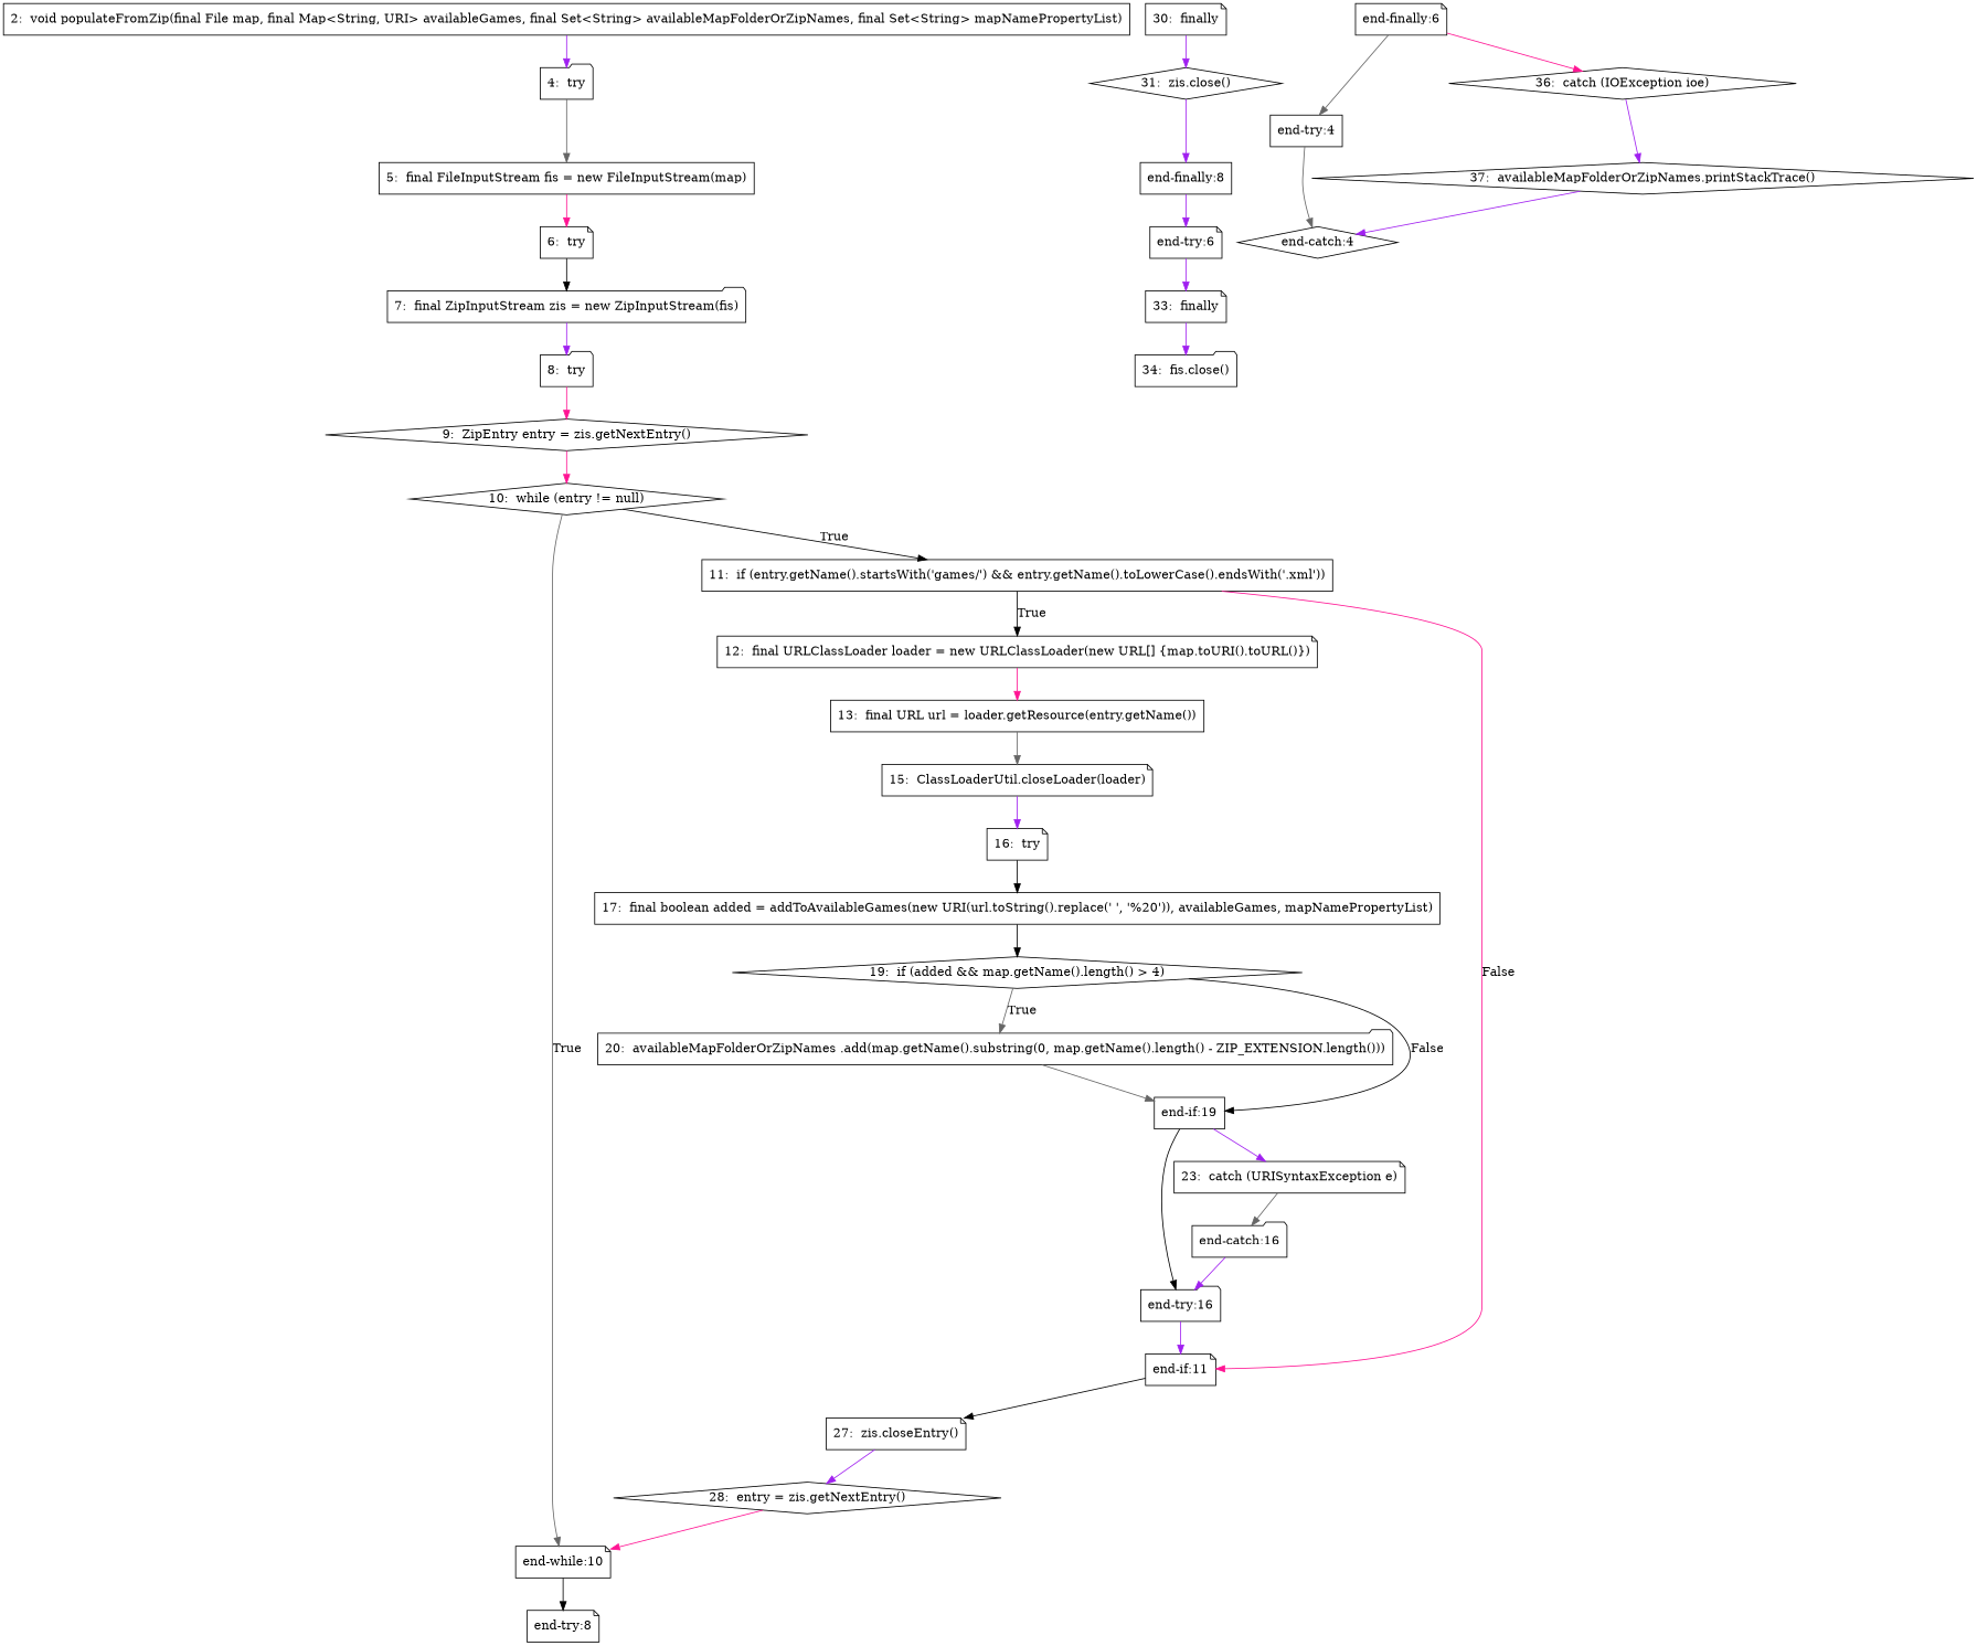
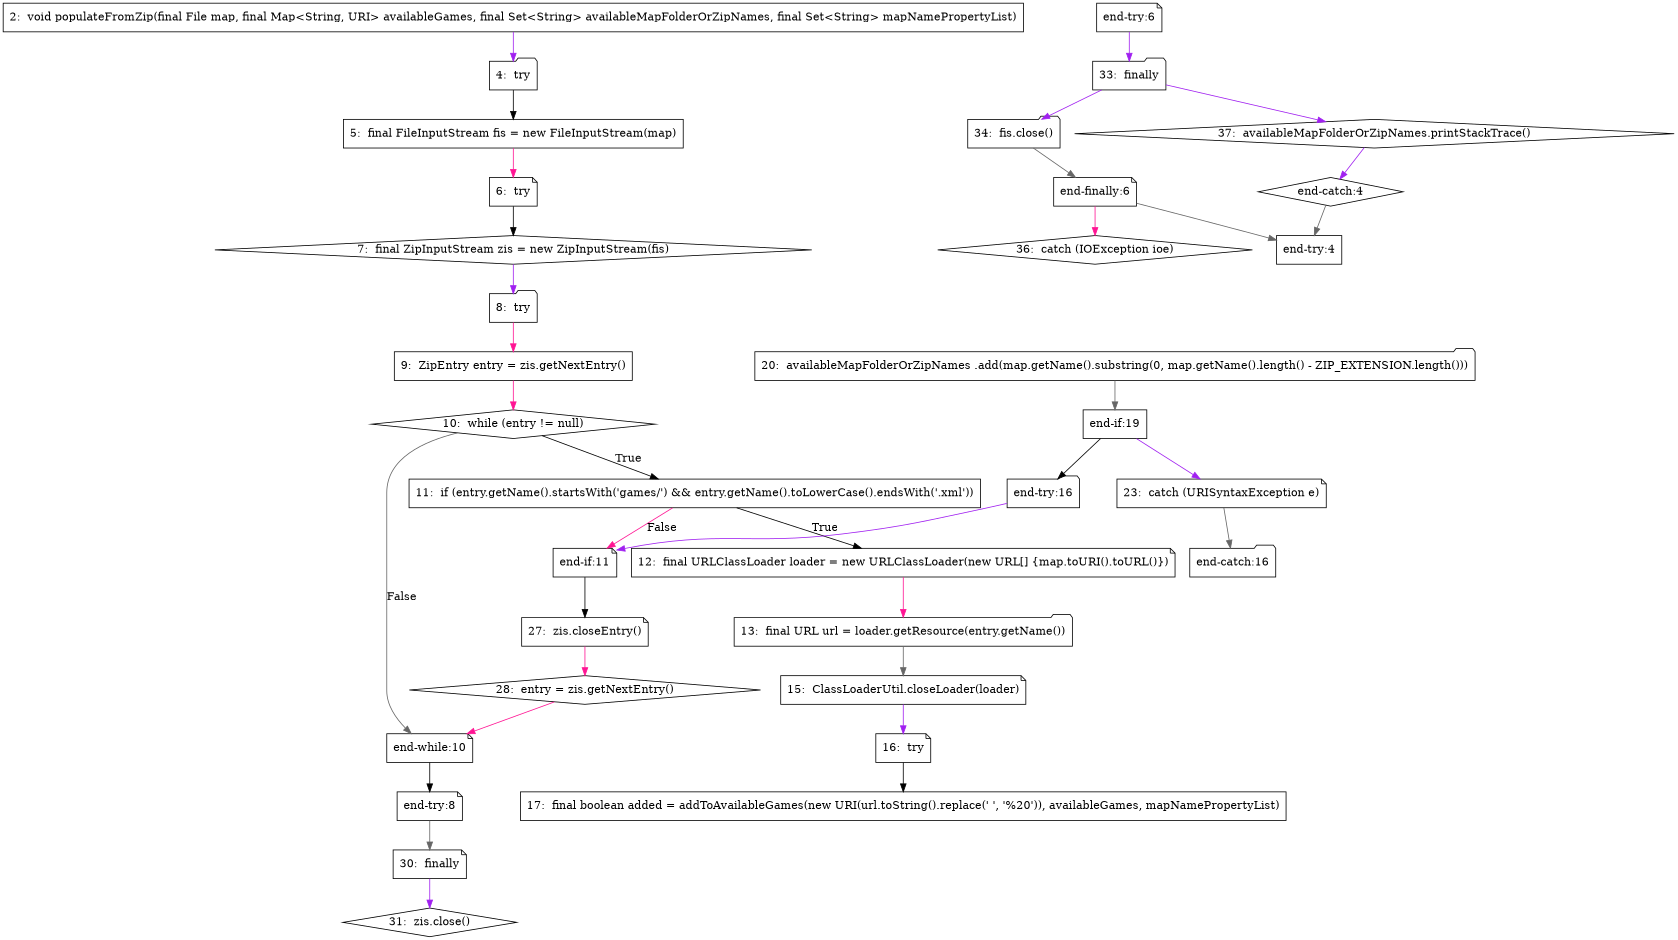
  digraph {
    node [shape=note]
    edge [color=purple]
    n1 [label="2:  void populateFromZip(final File map, final Map<String, URI> availableGames, final Set<String> availableMapFolderOrZipNames, final Set<String> mapNamePropertyList)" shape=box]
    n2 [label="4:  try" shape=folder]
    n3 [label="5:  final FileInputStream fis = new FileInputStream(map)" shape=box]
    n4 [label="6:  try"]
-   n5 [label="7:  final ZipInputStream zis = new ZipInputStream(fis)" shape=folder]
+   n5 [label="7:  final ZipInputStream zis = new ZipInputStream(fis)" shape=diamond]
    n6 [label="8:  try" shape=folder]
-   n7 [label="9:  ZipEntry entry = zis.getNextEntry()" shape=diamond]
+   n7 [label="9:  ZipEntry entry = zis.getNextEntry()" shape=box]
    n8 [label="10:  while (entry != null)" shape=diamond]
    n9 [label="end-while:10"]
    n10 [label="11:  if (entry.getName().startsWith('games/') && entry.getName().toLowerCase().endsWith('.xml'))" shape=box]
    n11 [label="end-try:8"]
    n12 [label="12:  final URLClassLoader loader = new URLClassLoader(new URL[] {map.toURI().toURL()})"]
    n13 [label="end-if:11"]
    n14 [label="30:  finally"]
-   n15 [label="13:  final URL url = loader.getResource(entry.getName())" shape=box]
+   n15 [label="13:  final URL url = loader.getResource(entry.getName())" shape=folder]
    n16 [label="27:  zis.closeEntry()"]
    n17 [label="15:  ClassLoaderUtil.closeLoader(loader)"]
    n18 [label="28:  entry = zis.getNextEntry()" shape=diamond]
    n19 [label="16:  try"]
    n20 [label="17:  final boolean added = addToAvailableGames(new URI(url.toString().replace(' ', '%20')), availableGames, mapNamePropertyList)" shape=box]
-   n21 [label="19:  if (added && map.getName().length() > 4)" shape=diamond]
    n22 [label="20:  availableMapFolderOrZipNames .add(map.getName().substring(0, map.getName().length() - ZIP_EXTENSION.length()))" shape=folder]
    n23 [label="end-if:19" shape=box]
    n24 [label="end-try:16" shape=folder]
    n25 [label="23:  catch (URISyntaxException e)"]
    n26 [label="end-catch:16" shape=folder]
    n27 [label="31:  zis.close()" shape=diamond]
-   n28 [label="end-finally:8" shape=box]
    n29 [label="end-try:6"]
-   n30 [label="33:  finally"]
+   n30 [label="33:  finally" shape=folder]
    n31 [label="34:  fis.close()" shape=folder]
    n32 [label="end-finally:6"]
    n33 [label="end-try:4" shape=box]
    n34 [label="36:  catch (IOException ioe)" shape=diamond]
    n35 [label="37:  availableMapFolderOrZipNames.printStackTrace()" shape=diamond]
    n36 [label="end-catch:4" shape=diamond]
    n1 -> n2
-   n2 -> n3 [color=gray40]
+   n2 -> n3 [color=black]
    n3 -> n4 [color=deeppink]
    n4 -> n5 [color=black]
    n5 -> n6
    n6 -> n7 [color=deeppink]
    n7 -> n8 [color=deeppink]
-   n8 -> n9 [color=gray40 label=True]
+   n8 -> n9 [color=gray40 label=False]
    n8 -> n10 [color=black label=True]
    n9 -> n11 [color=black]
    n10 -> n12 [color=black label=True]
    n10 -> n13 [color=deeppink label=False]
+   n11 -> n14 [color=gray40]
    n12 -> n15 [color=deeppink]
    n13 -> n16 [color=black]
    n14 -> n27
    n15 -> n17 [color=gray40]
-   n16 -> n18
+   n16 -> n18 [color=deeppink]
    n17 -> n19
    n18 -> n9 [color=deeppink]
    n19 -> n20 [color=black]
-   n20 -> n21 [color=black]
-   n21 -> n22 [color=gray40 label=True]
-   n21 -> n23 [color=black label=False]
    n22 -> n23 [color=gray40]
    n23 -> n24 [color=black]
    n23 -> n25
    n24 -> n13
    n25 -> n26 [color=gray40]
-   n26 -> n24
-   n27 -> n28
-   n28 -> n29
    n29 -> n30
    n30 -> n31
+   n31 -> n32 [color=gray40]
    n32 -> n33 [color=gray40]
    n32 -> n34 [color=deeppink]
-   n34 -> n35
+   n30 -> n35
    n35 -> n36
-   n33 -> n36 [color=gray40]
+   n36 -> n33 [color=gray40]
  }
